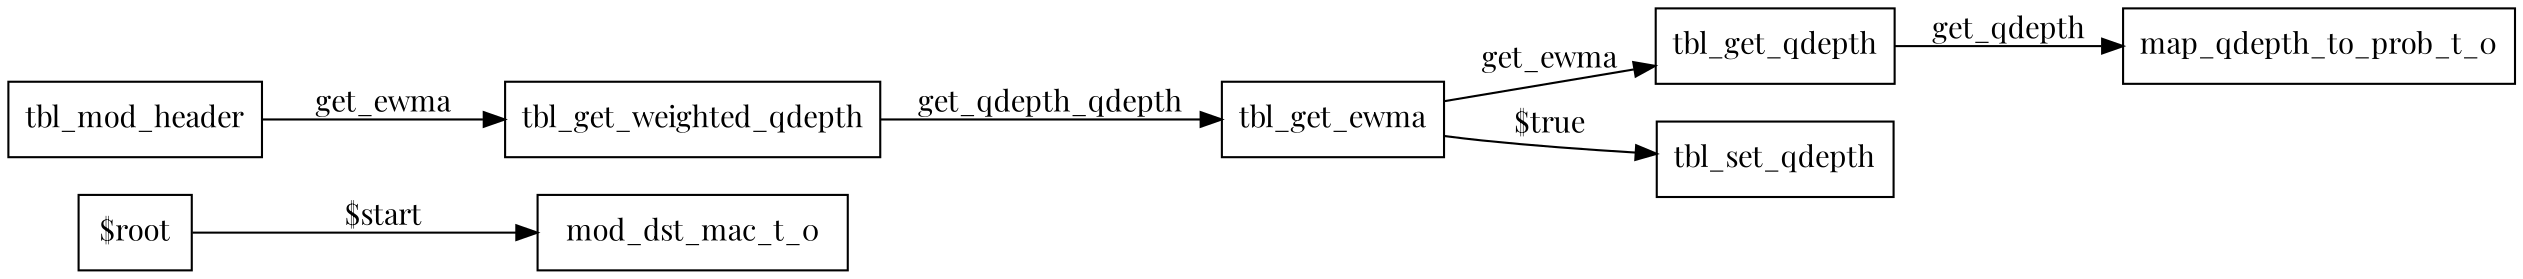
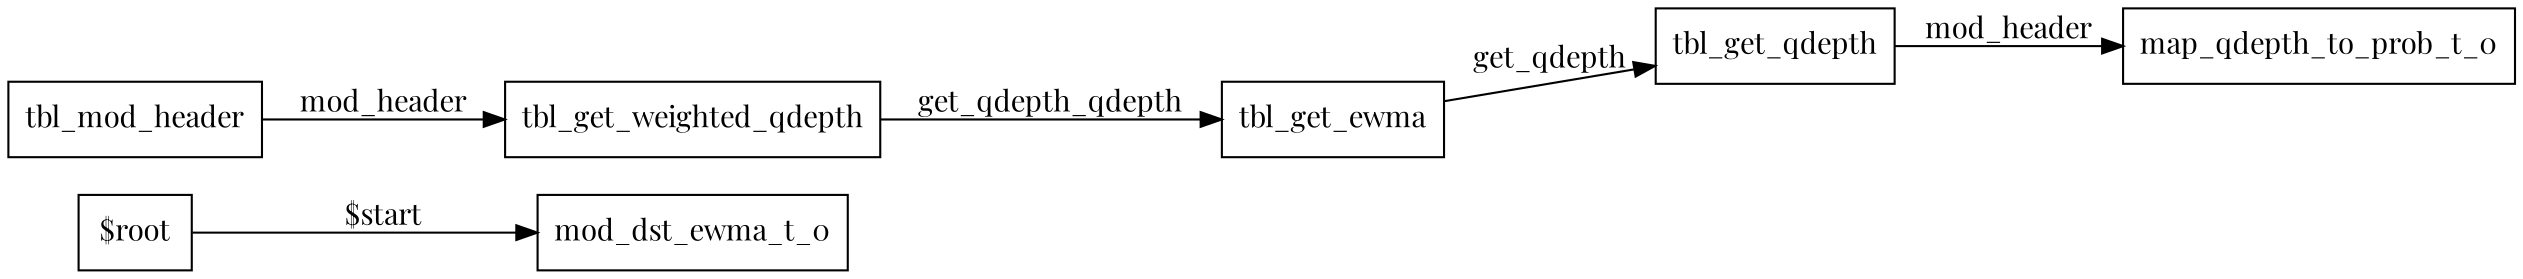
  digraph {
    fontname="Playfair Display"
    rankdir=LR
    node [color=black fontname="Playfair Display" shape=box]
    edge [color=black fontname="Playfair Display"]
    n1 [label="$root"]
-   n2 [label=mod_dst_mac_t_0]
+   n2 [label=mod_dst_ewma_t_0]
    n3 [label=map_qdepth_to_prob_t_0]
    n4 [label=tbl_mod_header]
    n5 [label=tbl_get_weighted_qdepth]
    n6 [label=tbl_get_ewma]
    n7 [label=tbl_get_qdepth]
-   n8 [label=tbl_set_qdepth]
    n1 -> n2 [label="$start"]
-   n4 -> n5 [label=get_ewma]
+   n4 -> n5 [label=mod_header]
    n5 -> n6 [label=get_qdepth_qdepth]
-   n6 -> n7 [label=get_ewma]
-   n6 -> n8 [label="$true"]
-   n7 -> n3 [label=get_qdepth]
+   n6 -> n7 [label=get_qdepth]
+   n7 -> n3 [label=mod_header]
  }
